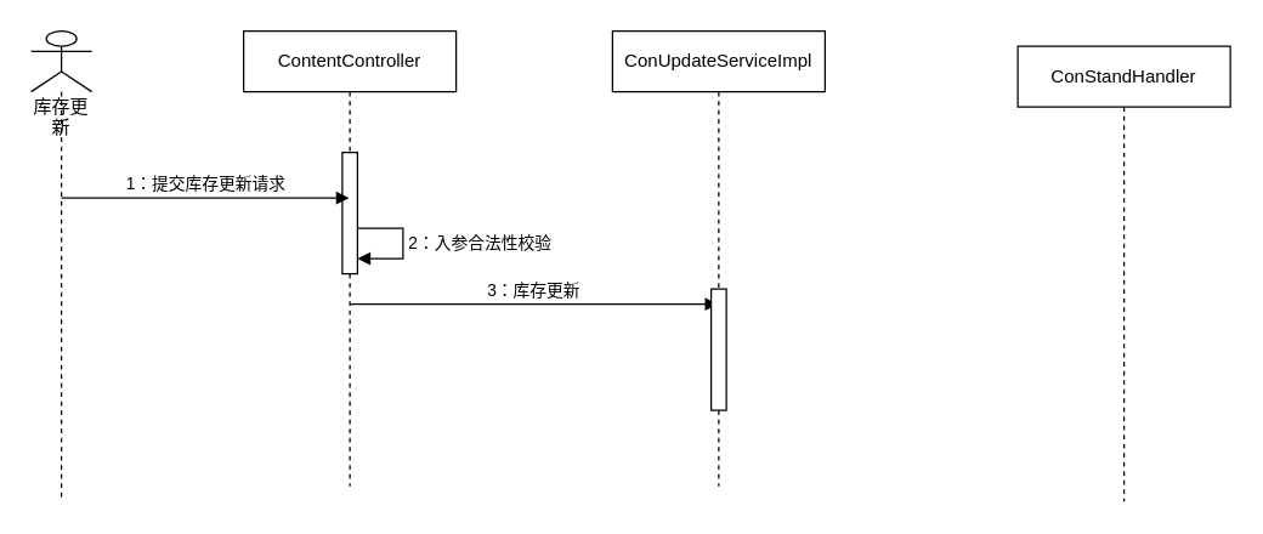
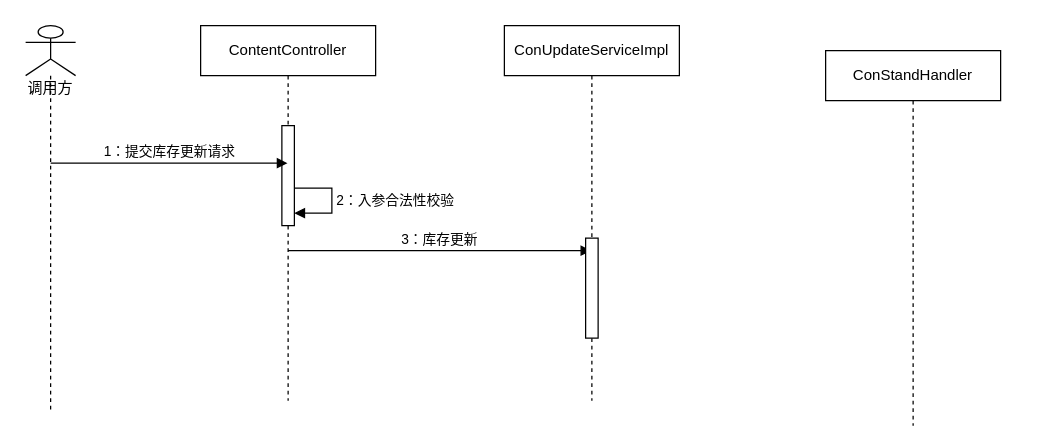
  <mxCell id="0" />
  <mxCell id="1" parent="0" />
  <mxCell id="2" value="ContentController" style="shape=umlLifeline;perimeter=lifelinePerimeter;whiteSpace=wrap;html=1;container=1;collapsible=0;recursiveResize=0;outlineConnect=0;" vertex="1" parent="1"><mxGeometry x="160" y="20" width="140" height="300" as="geometry" /></mxCell>
  <mxCell id="3" value="" style="html=1;points=[];perimeter=orthogonalPerimeter;" vertex="1" parent="2"><mxGeometry x="65" y="80" width="10" height="80" as="geometry" /></mxCell>
  <mxCell id="4" value="2：入参合法性校验" style="edgeStyle=orthogonalEdgeStyle;html=1;align=left;spacingLeft=2;endArrow=block;rounded=0;entryX=1;entryY=0;" edge="1" parent="2"><mxGeometry relative="1" as="geometry"><mxPoint x="75" y="130" as="sourcePoint" /><Array as="points"><mxPoint x="105" y="130" /></Array><mxPoint x="75" y="150" as="targetPoint" /></mxGeometry></mxCell>
  <mxCell id="5" value="3：库存更新" style="html=1;verticalAlign=bottom;endArrow=block;rounded=0;" edge="1" parent="2" target="6"><mxGeometry width="80" relative="1" as="geometry"><mxPoint x="70" y="180" as="sourcePoint" /><mxPoint x="150" y="180" as="targetPoint" /></mxGeometry></mxCell>
  <mxCell id="6" value="ConUpdateServiceImpl" style="shape=umlLifeline;perimeter=lifelinePerimeter;whiteSpace=wrap;html=1;container=1;collapsible=0;recursiveResize=0;outlineConnect=0;" vertex="1" parent="1"><mxGeometry x="403" y="20" width="140" height="300" as="geometry" /></mxCell>
  <mxCell id="7" value="" style="html=1;points=[];perimeter=orthogonalPerimeter;" vertex="1" parent="6"><mxGeometry x="65" y="170" width="10" height="80" as="geometry" /></mxCell>
- <mxCell id="8" value="ConStandHandler" style="shape=umlLifeline;perimeter=lifelinePerimeter;whiteSpace=wrap;html=1;container=1;collapsible=0;recursiveResize=0;outlineConnect=0;" vertex="1" parent="1"><mxGeometry x="670" y="30" width="140" height="300" as="geometry" /></mxCell>
- <mxCell id="9" value="库存更新" style="shape=umlLifeline;participant=umlActor;perimeter=lifelinePerimeter;whiteSpace=wrap;html=1;container=1;collapsible=0;recursiveResize=0;verticalAlign=top;spacingTop=36;outlineConnect=0;" vertex="1" parent="1"><mxGeometry x="20" y="20" width="40" height="310" as="geometry" /></mxCell>
+ <mxCell id="8" value="ConStandHandler" style="shape=umlLifeline;perimeter=lifelinePerimeter;whiteSpace=wrap;html=1;container=1;collapsible=0;recursiveResize=0;outlineConnect=0;" vertex="1" parent="1"><mxGeometry x="660" y="40" width="140" height="300" as="geometry" /></mxCell>
+ <mxCell id="9" value="调用方" style="shape=umlLifeline;participant=umlActor;perimeter=lifelinePerimeter;whiteSpace=wrap;html=1;container=1;collapsible=0;recursiveResize=0;verticalAlign=top;spacingTop=36;outlineConnect=0;" vertex="1" parent="1"><mxGeometry x="20" y="20" width="40" height="310" as="geometry" /></mxCell>
  <mxCell id="10" value="1：提交库存更新请求" style="html=1;verticalAlign=bottom;endArrow=block;rounded=0;" edge="1" parent="9" target="2"><mxGeometry width="80" relative="1" as="geometry"><mxPoint x="20" y="110" as="sourcePoint" /><mxPoint x="100" y="110" as="targetPoint" /></mxGeometry></mxCell>
